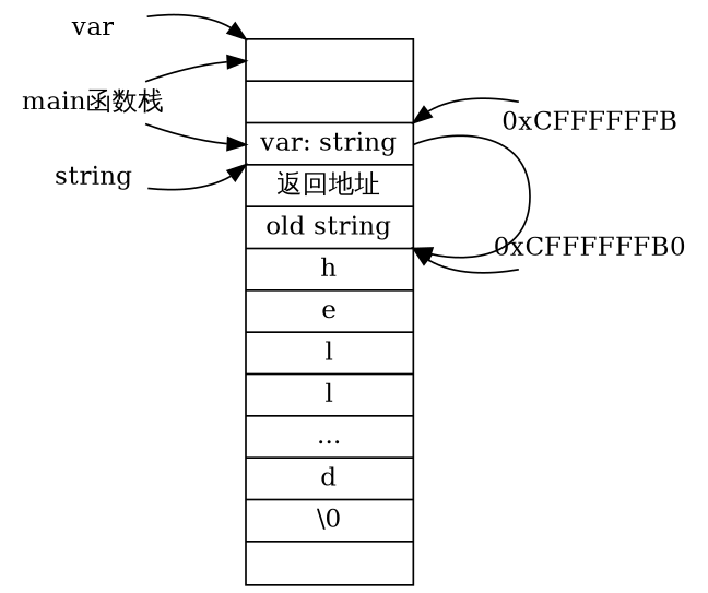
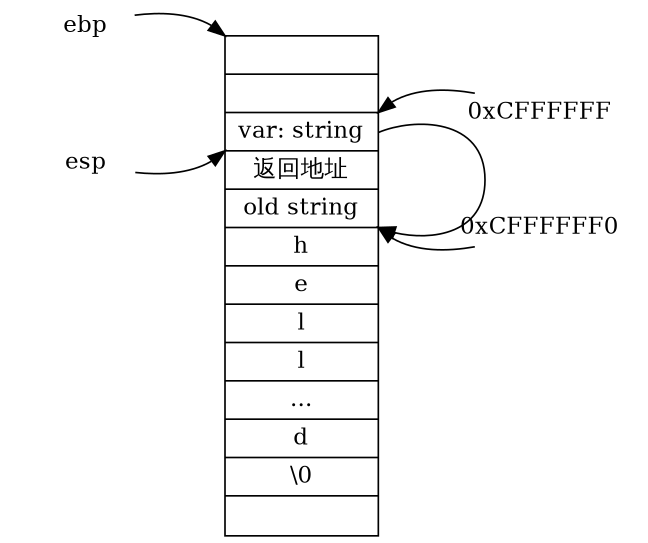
  digraph {
    rankdir=LR
    node [shape=plaintext]
    n1 [height=.1 label="<fb>|<f0>|<f1> var: string|<f2> 返回地址 |<f3> old string|<f4> h|<f5>e|<f6>l|<f7>l|...|<f8>d|<f9>\\0|" shape=record width=.8]
-   n2 [height=.1 label="0xCFFFFFFB" width=.8]
-   n3 [height=.1 label="0xCFFFFFFB0" width=.8]
-   n4 [height=.1 label="main函数栈" width=.8]
-   n5 [height=.1 label=var width=.8]
-   n6 [height=.1 label=string width=.8]
+   n2 [height=.1 label="0xCFFFFFF" width=.8]
+   n3 [height=.1 label="0xCFFFFFF0" width=.8]
+   n5 [height=.1 label=ebp width=.8]
+   n6 [height=.1 label=esp width=.8]
    n1 -> n1 [headport="f4:ne" tailport="f1:e"]
    n1 -> n2 [dir=back tailport="f1:ne"]
    n1 -> n3 [dir=back tailport="f3:se"]
-   n4 -> n1 [headport=fb]
-   n4 -> n1 [headport=f1]
    n5 -> n1 [headport="fb:nw"]
    n6 -> n1 [headport="f1:sw"]
  }
